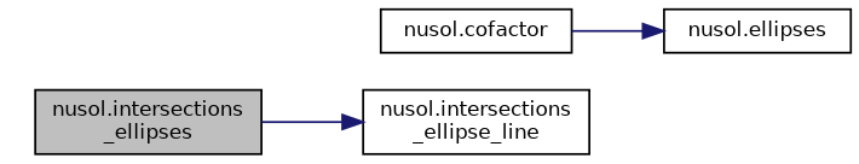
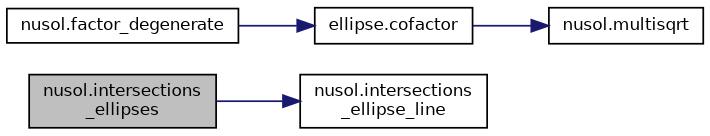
  digraph {
    rankdir=LR
    node [color=black fillcolor=white fontname=Helvetica fontsize=10 shape=record style=filled]
    edge [color=midnightblue fontname=Helvetica fontsize=10 labelfontname=Helvetica labelfontsize=10 style=solid]
    n1 [fillcolor=grey75 fontcolor=black height=0.2 label="nusol.intersections\l_ellipses" width=0.4]
    n2 [height=0.2 label="nusol.intersections\l_ellipse_line" width=0.4]
-   n4 [height=0.2 label="nusol.cofactor" width=0.4]
-   n5 [height=0.2 label="nusol.ellipses" width=0.4]
+   n3 [height=0.2 label="nusol.factor_degenerate" width=0.4]
+   n4 [height=0.2 label="ellipse.cofactor" width=0.4]
+   n5 [height=0.2 label="nusol.multisqrt" width=0.4]
    n1 -> n2
+   n3 -> n4
    n4 -> n5
  }
